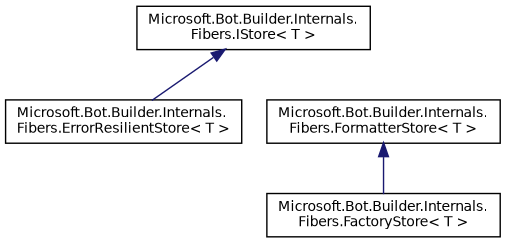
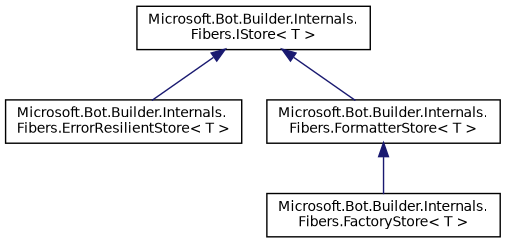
  digraph {
    rankdir=TB
    node [color=black fillcolor=white fontname=Helvetica fontsize=10 shape=record style=filled]
    edge [color=midnightblue dir=back fontname=Helvetica fontsize=10 labelfontname=Helvetica labelfontsize=10 style=solid]
    n1 [height=0.2 label="Microsoft.Bot.Builder.Internals.\lFibers.IStore\< T \>" width=0.4]
    n2 [height=0.2 label="Microsoft.Bot.Builder.Internals.\lFibers.ErrorResilientStore\< T \>" width=0.4]
    n3 [height=0.2 label="Microsoft.Bot.Builder.Internals.\lFibers.FormatterStore\< T \>" width=0.4]
    n4 [height=0.2 label="Microsoft.Bot.Builder.Internals.\lFibers.FactoryStore\< T \>" width=0.4]
    n1 -> n2
+   n1 -> n3
    n3 -> n4
  }
